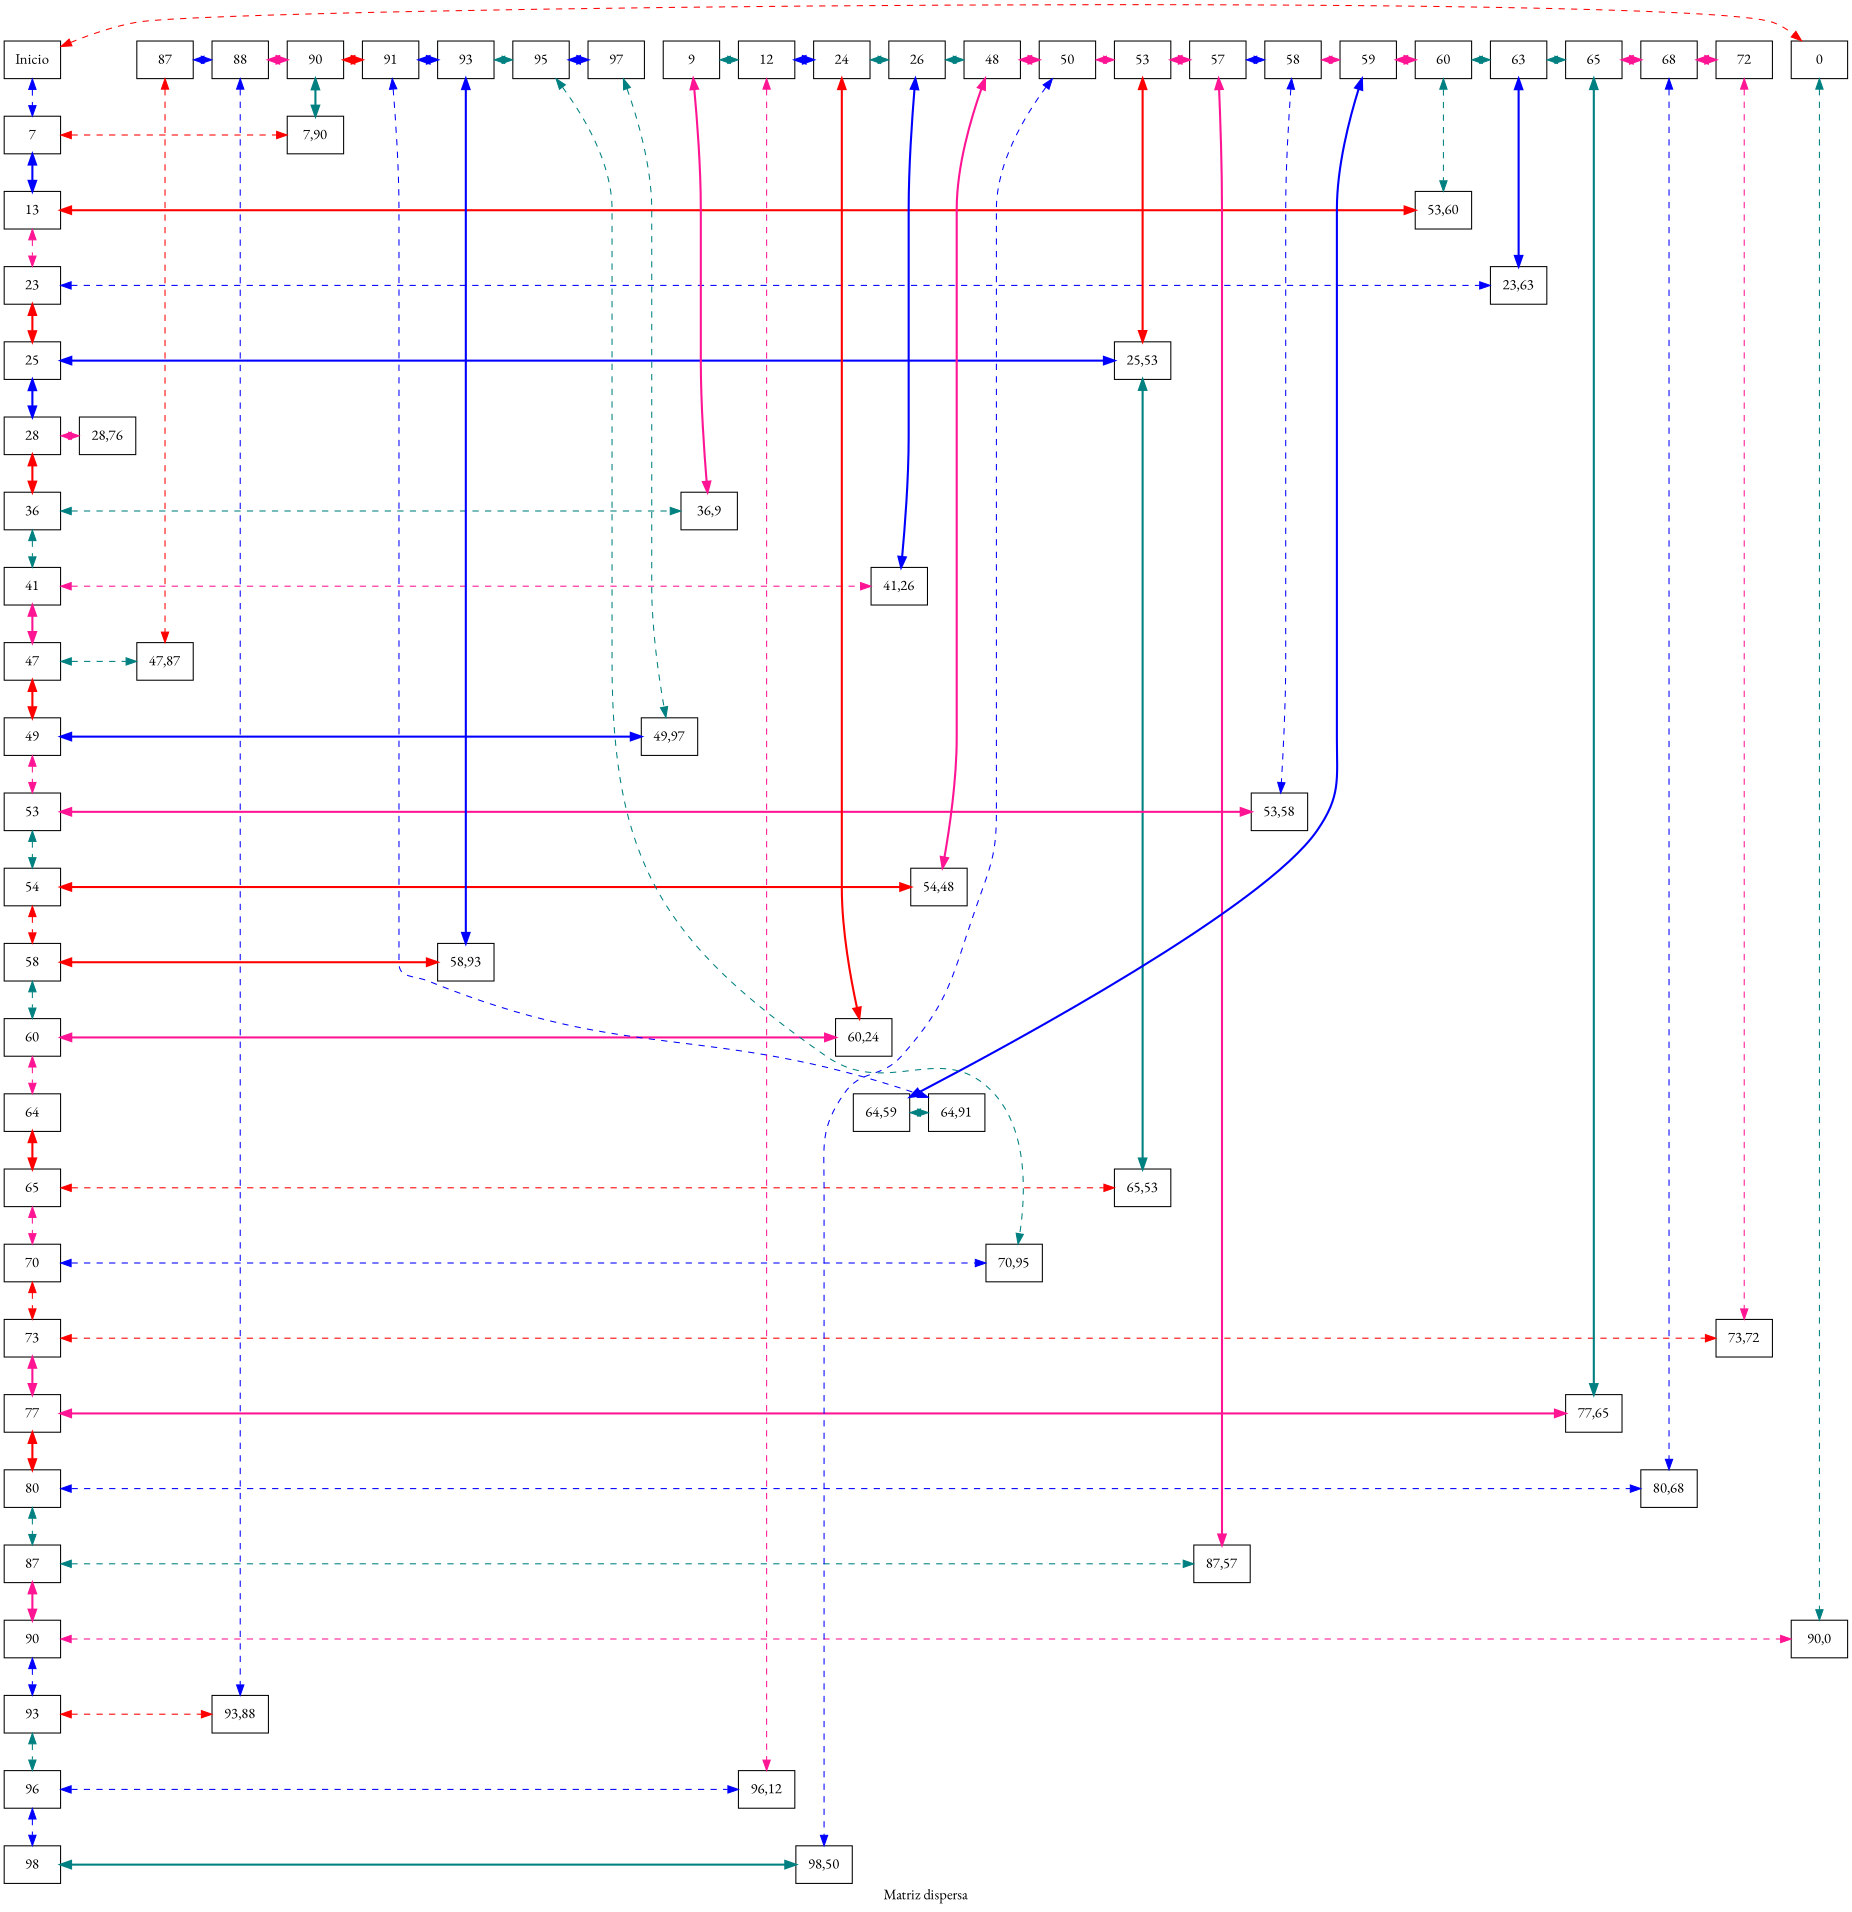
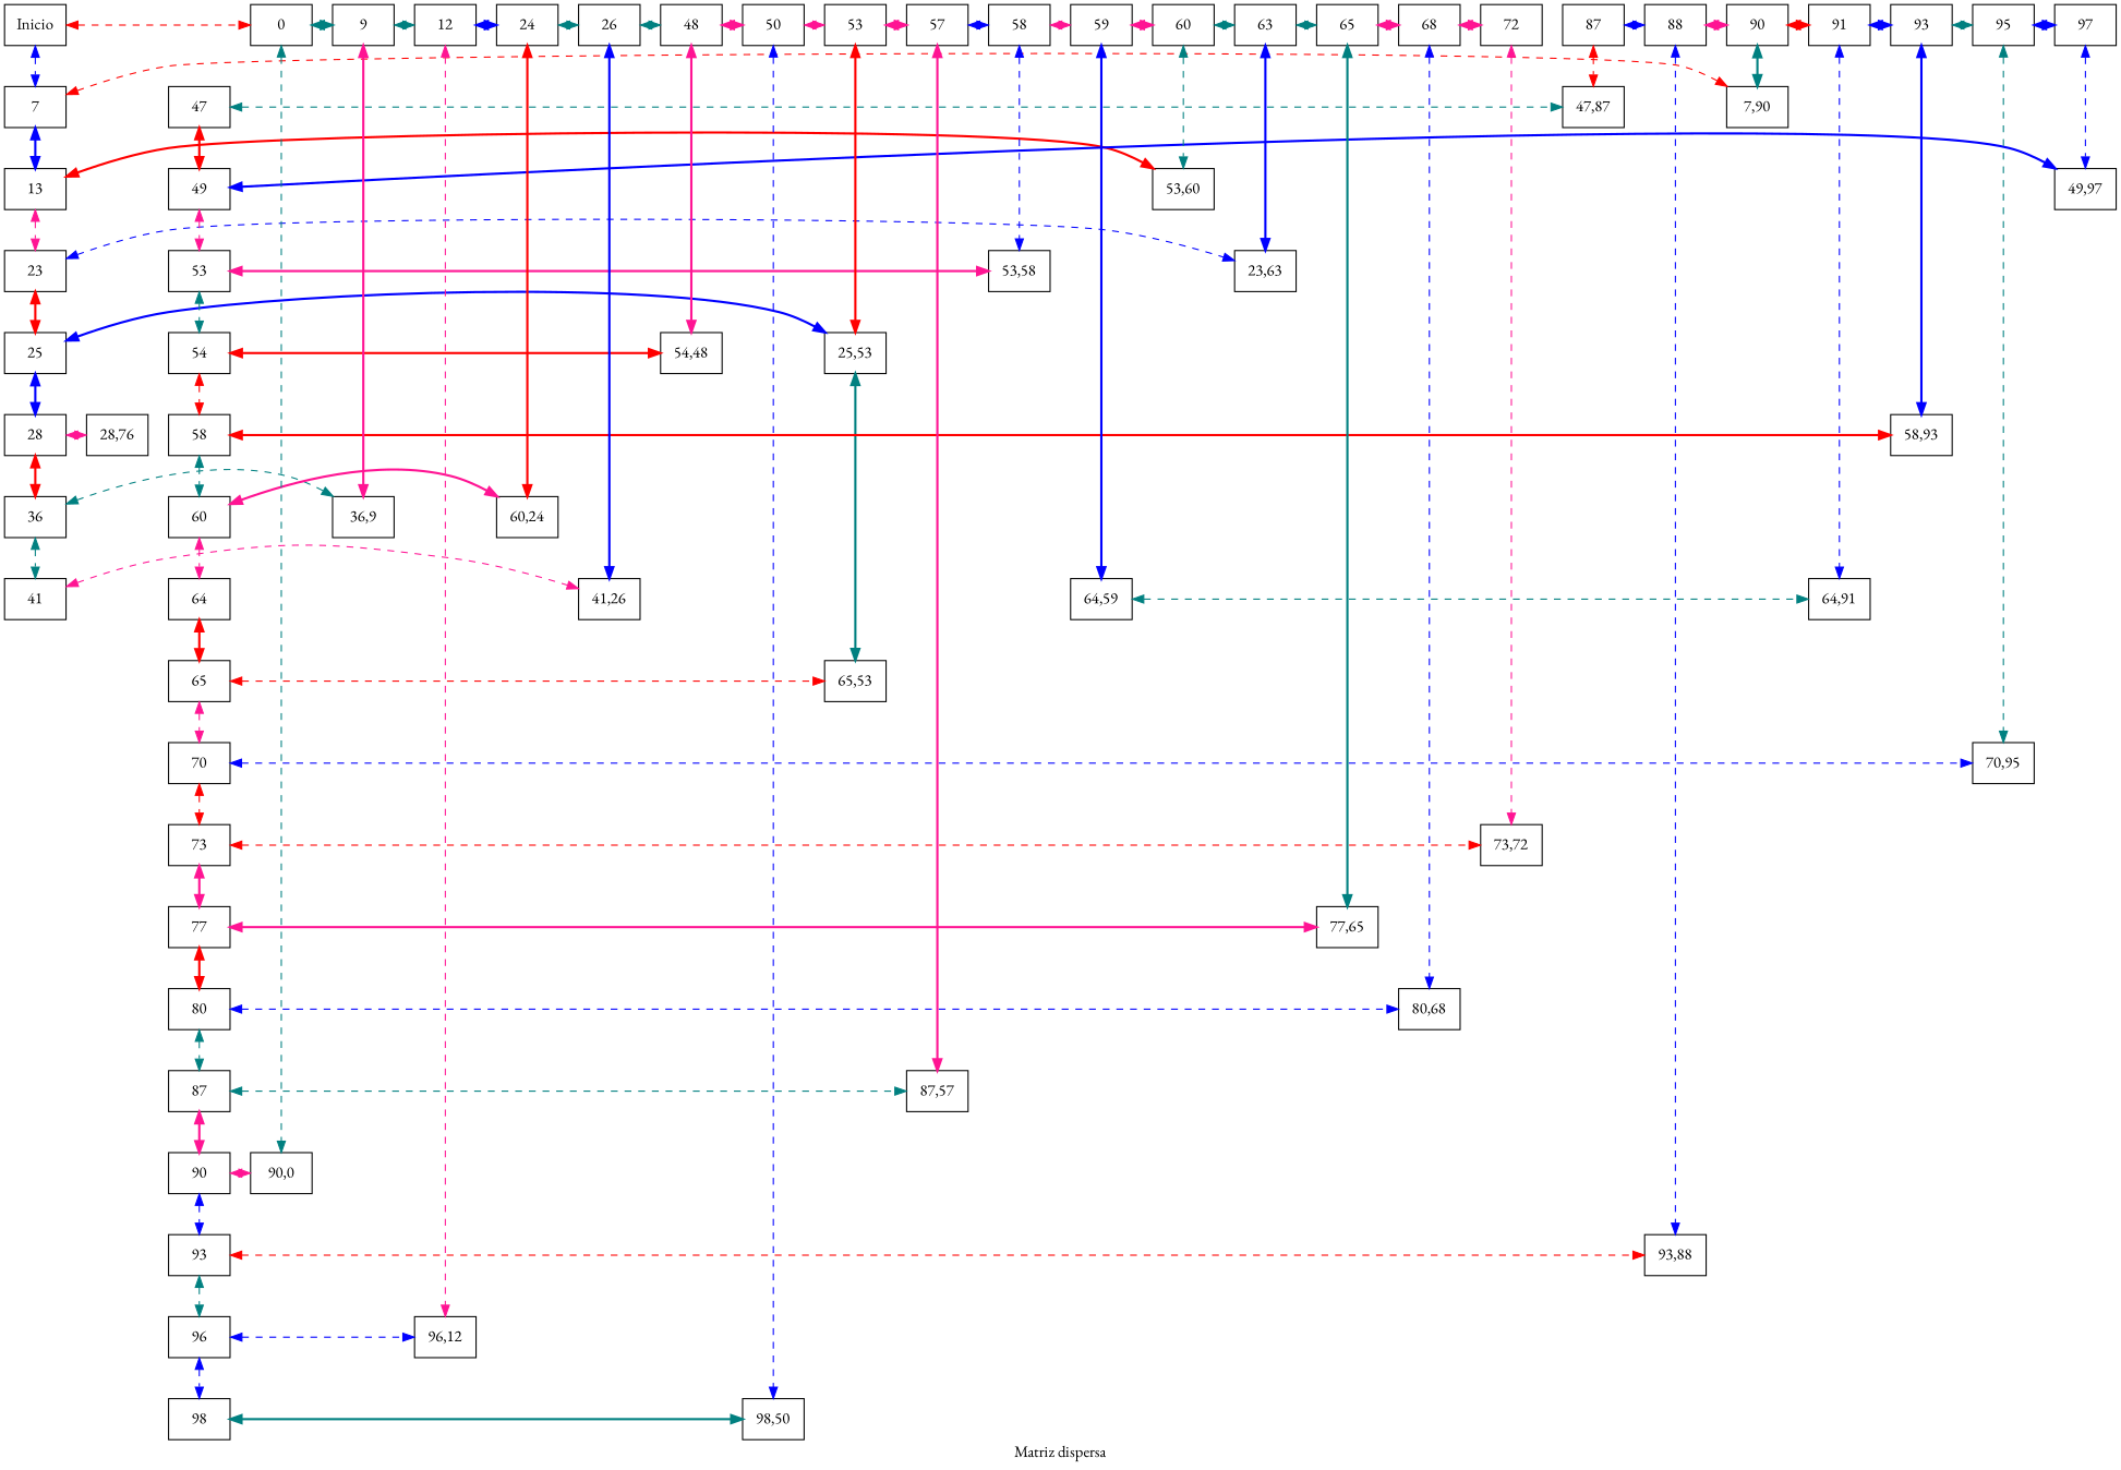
  digraph {
    fontname="EB Garamond"
    label="Matriz dispersa"
    node [fontname="EB Garamond" group=1 shape=box]
    edge [color=deeppink dir=both fontname="EB Garamond" style=dashed]
    n1 [label=7]
    n2 [group=21 label="7,90"]
    n3 [label=13]
    n4 [group=13 label="53,60"]
    n5 [label=23]
    n6 [group=14 label="23,63"]
    n7 [label=25]
    n8 [group=9 label="25,53"]
    n9 [label=28]
    n10 [group=18 label="28,76"]
    n11 [label=36]
    n12 [group=3 label="36,9"]
    n13 [label=41]
    n14 [group=6 label="41,26"]
    n15 [label=47]
    n16 [group=19 label="47,87"]
    n17 [label=49]
    n18 [group=25 label="49,97"]
    n19 [label=53]
    n20 [group=11 label="53,58"]
    n21 [label=54]
    n22 [group=7 label="54,48"]
    n23 [label=58]
    n24 [group=23 label="58,93"]
    n25 [label=60]
    n26 [group=5 label="60,24"]
    n27 [label=64]
    n28 [group=12 label="64,59"]
    n29 [group=22 label="64,91"]
    n30 [label=65]
    n31 [group=9 label="65,53"]
    n32 [label=70]
    n33 [group=24 label="70,95"]
    n34 [label=73]
    n35 [group=17 label="73,72"]
    n36 [label=77]
    n37 [group=15 label="77,65"]
    n38 [label=80]
    n39 [group=16 label="80,68"]
    n40 [label=87]
    n41 [group=10 label="87,57"]
    n42 [label=90]
    n43 [group=2 label="90,0"]
    n44 [label=93]
    n45 [group=20 label="93,88"]
    n46 [label=96]
    n47 [group=4 label="96,12"]
    n48 [label=98]
    n49 [group=8 label="98,50"]
    n50 [label=Inicio]
    n51 [group=2 label=0]
    n52 [group=3 label=9]
    n53 [group=4 label=12]
    n54 [group=5 label=24]
    n55 [group=6 label=26]
    n56 [group=7 label=48]
    n57 [group=8 label=50]
    n58 [group=9 label=53]
    n59 [group=10 label=57]
    n60 [group=11 label=58]
    n61 [group=12 label=59]
    n62 [group=13 label=60]
    n63 [group=14 label=63]
    n64 [group=15 label=65]
    n65 [group=16 label=68]
    n66 [group=17 label=72]
    n67 [group=19 label=87]
    n68 [group=20 label=88]
    n69 [group=21 label=90]
    n70 [group=22 label=91]
    n71 [group=23 label=93]
    n72 [group=24 label=95]
    n73 [group=25 label=97]
    subgraph sub_1 {
      subgraph sub_2 {
        rank=same
        n1
        n2
      }
      subgraph sub_3 {
        rank=same
        n3
        n4
      }
      subgraph sub_4 {
        rank=same
        n5
        n6
      }
      subgraph sub_5 {
        rank=same
        n7
        n8
      }
      subgraph sub_6 {
        rank=same
        n9
        n10
      }
      subgraph sub_7 {
        rank=same
        n11
        n12
      }
      subgraph sub_8 {
        rank=same
        n13
        n14
      }
      subgraph sub_9 {
        rank=same
        n15
        n16
      }
      subgraph sub_10 {
        rank=same
        n17
        n18
      }
      subgraph sub_11 {
        rank=same
        n19
        n20
      }
      subgraph sub_12 {
        rank=same
        n21
        n22
      }
      subgraph sub_13 {
        rank=same
        n23
        n24
      }
      subgraph sub_14 {
        rank=same
        n25
        n26
      }
      subgraph sub_15 {
        rank=same
        n27
        n28
        n29
      }
      subgraph sub_16 {
        rank=same
        n30
        n31
      }
      subgraph sub_17 {
        rank=same
        n32
        n33
      }
      subgraph sub_18 {
        rank=same
        n34
        n35
      }
      subgraph sub_19 {
        rank=same
        n36
        n37
      }
      subgraph sub_20 {
        rank=same
        n38
        n39
      }
      subgraph sub_21 {
        rank=same
        n40
        n41
      }
      subgraph sub_22 {
        rank=same
        n42
        n43
      }
      subgraph sub_23 {
        rank=same
        n44
        n45
      }
      subgraph sub_24 {
        rank=same
        n46
        n47
      }
      subgraph sub_25 {
        rank=same
        n48
        n49
      }
      subgraph sub_26 {
        rank=same
        n50
        n51
        n52
        n53
        n54
        n55
        n56
        n57
        n58
        n59
        n60
        n61
        n62
        n63
        n64
        n65
        n66
        n67
        n68
        n69
        n70
        n71
        n72
        n73
      }
    }
    n1 -> n2 [color=red]
    n1 -> n3 [color=blue style=bold]
    n3 -> n4 [color=red style=bold]
    n3 -> n5
    n5 -> n6 [color=blue]
    n5 -> n7 [color=red style=bold]
    n7 -> n8 [color=blue style=bold]
    n7 -> n9 [color=blue style=bold]
    n8 -> n31 [color=teal style=bold]
    n9 -> n10
    n9 -> n11 [color=red style=bold]
    n11 -> n12 [color=teal]
    n11 -> n13 [color=teal]
    n13 -> n14
-   n13 -> n15 [style=bold]
    n15 -> n16 [color=teal]
    n15 -> n17 [color=red style=bold]
    n17 -> n18 [color=blue style=bold]
    n17 -> n19
    n19 -> n20 [style=bold]
    n19 -> n21 [color=teal]
    n21 -> n22 [color=red style=bold]
    n21 -> n23 [color=red]
    n23 -> n24 [color=red style=bold]
    n23 -> n25 [color=teal]
    n25 -> n26 [style=bold]
    n25 -> n27
    n27 -> n30 [color=red style=bold]
    n28 -> n29 [color=teal]
    n30 -> n31 [color=red]
    n30 -> n32
    n32 -> n33 [color=blue]
    n32 -> n34 [color=red]
    n34 -> n35 [color=red]
    n34 -> n36 [style=bold]
    n36 -> n37 [style=bold]
    n36 -> n38 [color=red style=bold]
    n38 -> n39 [color=blue]
    n38 -> n40 [color=teal]
    n40 -> n41 [color=teal]
    n40 -> n42 [style=bold]
    n42 -> n43
    n42 -> n44 [color=blue]
    n44 -> n45 [color=red]
    n44 -> n46 [color=teal]
    n46 -> n47 [color=blue]
    n46 -> n48 [color=blue]
    n48 -> n49 [color=teal style=bold]
    n50 -> n1 [color=blue]
    n50 -> n51 [color=red]
    n51 -> n43 [color=teal]
+   n51 -> n52 [color=teal style=bold]
    n52 -> n12 [style=bold]
    n52 -> n53 [color=teal]
    n53 -> n47
    n53 -> n54 [color=blue style=bold]
    n54 -> n26 [color=red style=bold]
    n54 -> n55 [color=teal]
    n55 -> n14 [color=blue style=bold]
    n55 -> n56 [color=teal]
    n56 -> n22 [style=bold]
    n56 -> n57 [style=bold]
    n57 -> n49 [color=blue]
    n57 -> n58
    n58 -> n8 [color=red style=bold]
    n58 -> n59 [style=bold]
    n59 -> n41 [style=bold]
    n59 -> n60 [color=blue]
    n60 -> n20 [color=blue]
    n60 -> n61
    n61 -> n28 [color=blue style=bold]
    n61 -> n62 [style=bold]
    n62 -> n4 [color=teal]
    n62 -> n63 [color=teal]
    n63 -> n6 [color=blue style=bold]
    n63 -> n64 [color=teal]
    n64 -> n37 [color=teal style=bold]
    n64 -> n65 [style=bold]
    n65 -> n39 [color=blue]
    n65 -> n66 [style=bold]
    n66 -> n35
    n67 -> n16 [color=red]
    n67 -> n68 [color=blue]
    n68 -> n45 [color=blue]
    n68 -> n69 [style=bold]
    n69 -> n2 [color=teal style=bold]
    n69 -> n70 [color=red style=bold]
    n70 -> n29 [color=blue]
    n70 -> n71 [color=blue style=bold]
    n71 -> n24 [color=blue style=bold]
    n71 -> n72 [color=teal]
    n72 -> n33 [color=teal]
    n72 -> n73 [color=blue style=bold]
-   n73 -> n18 [color=teal]
+   n73 -> n18 [color=blue]
  }
